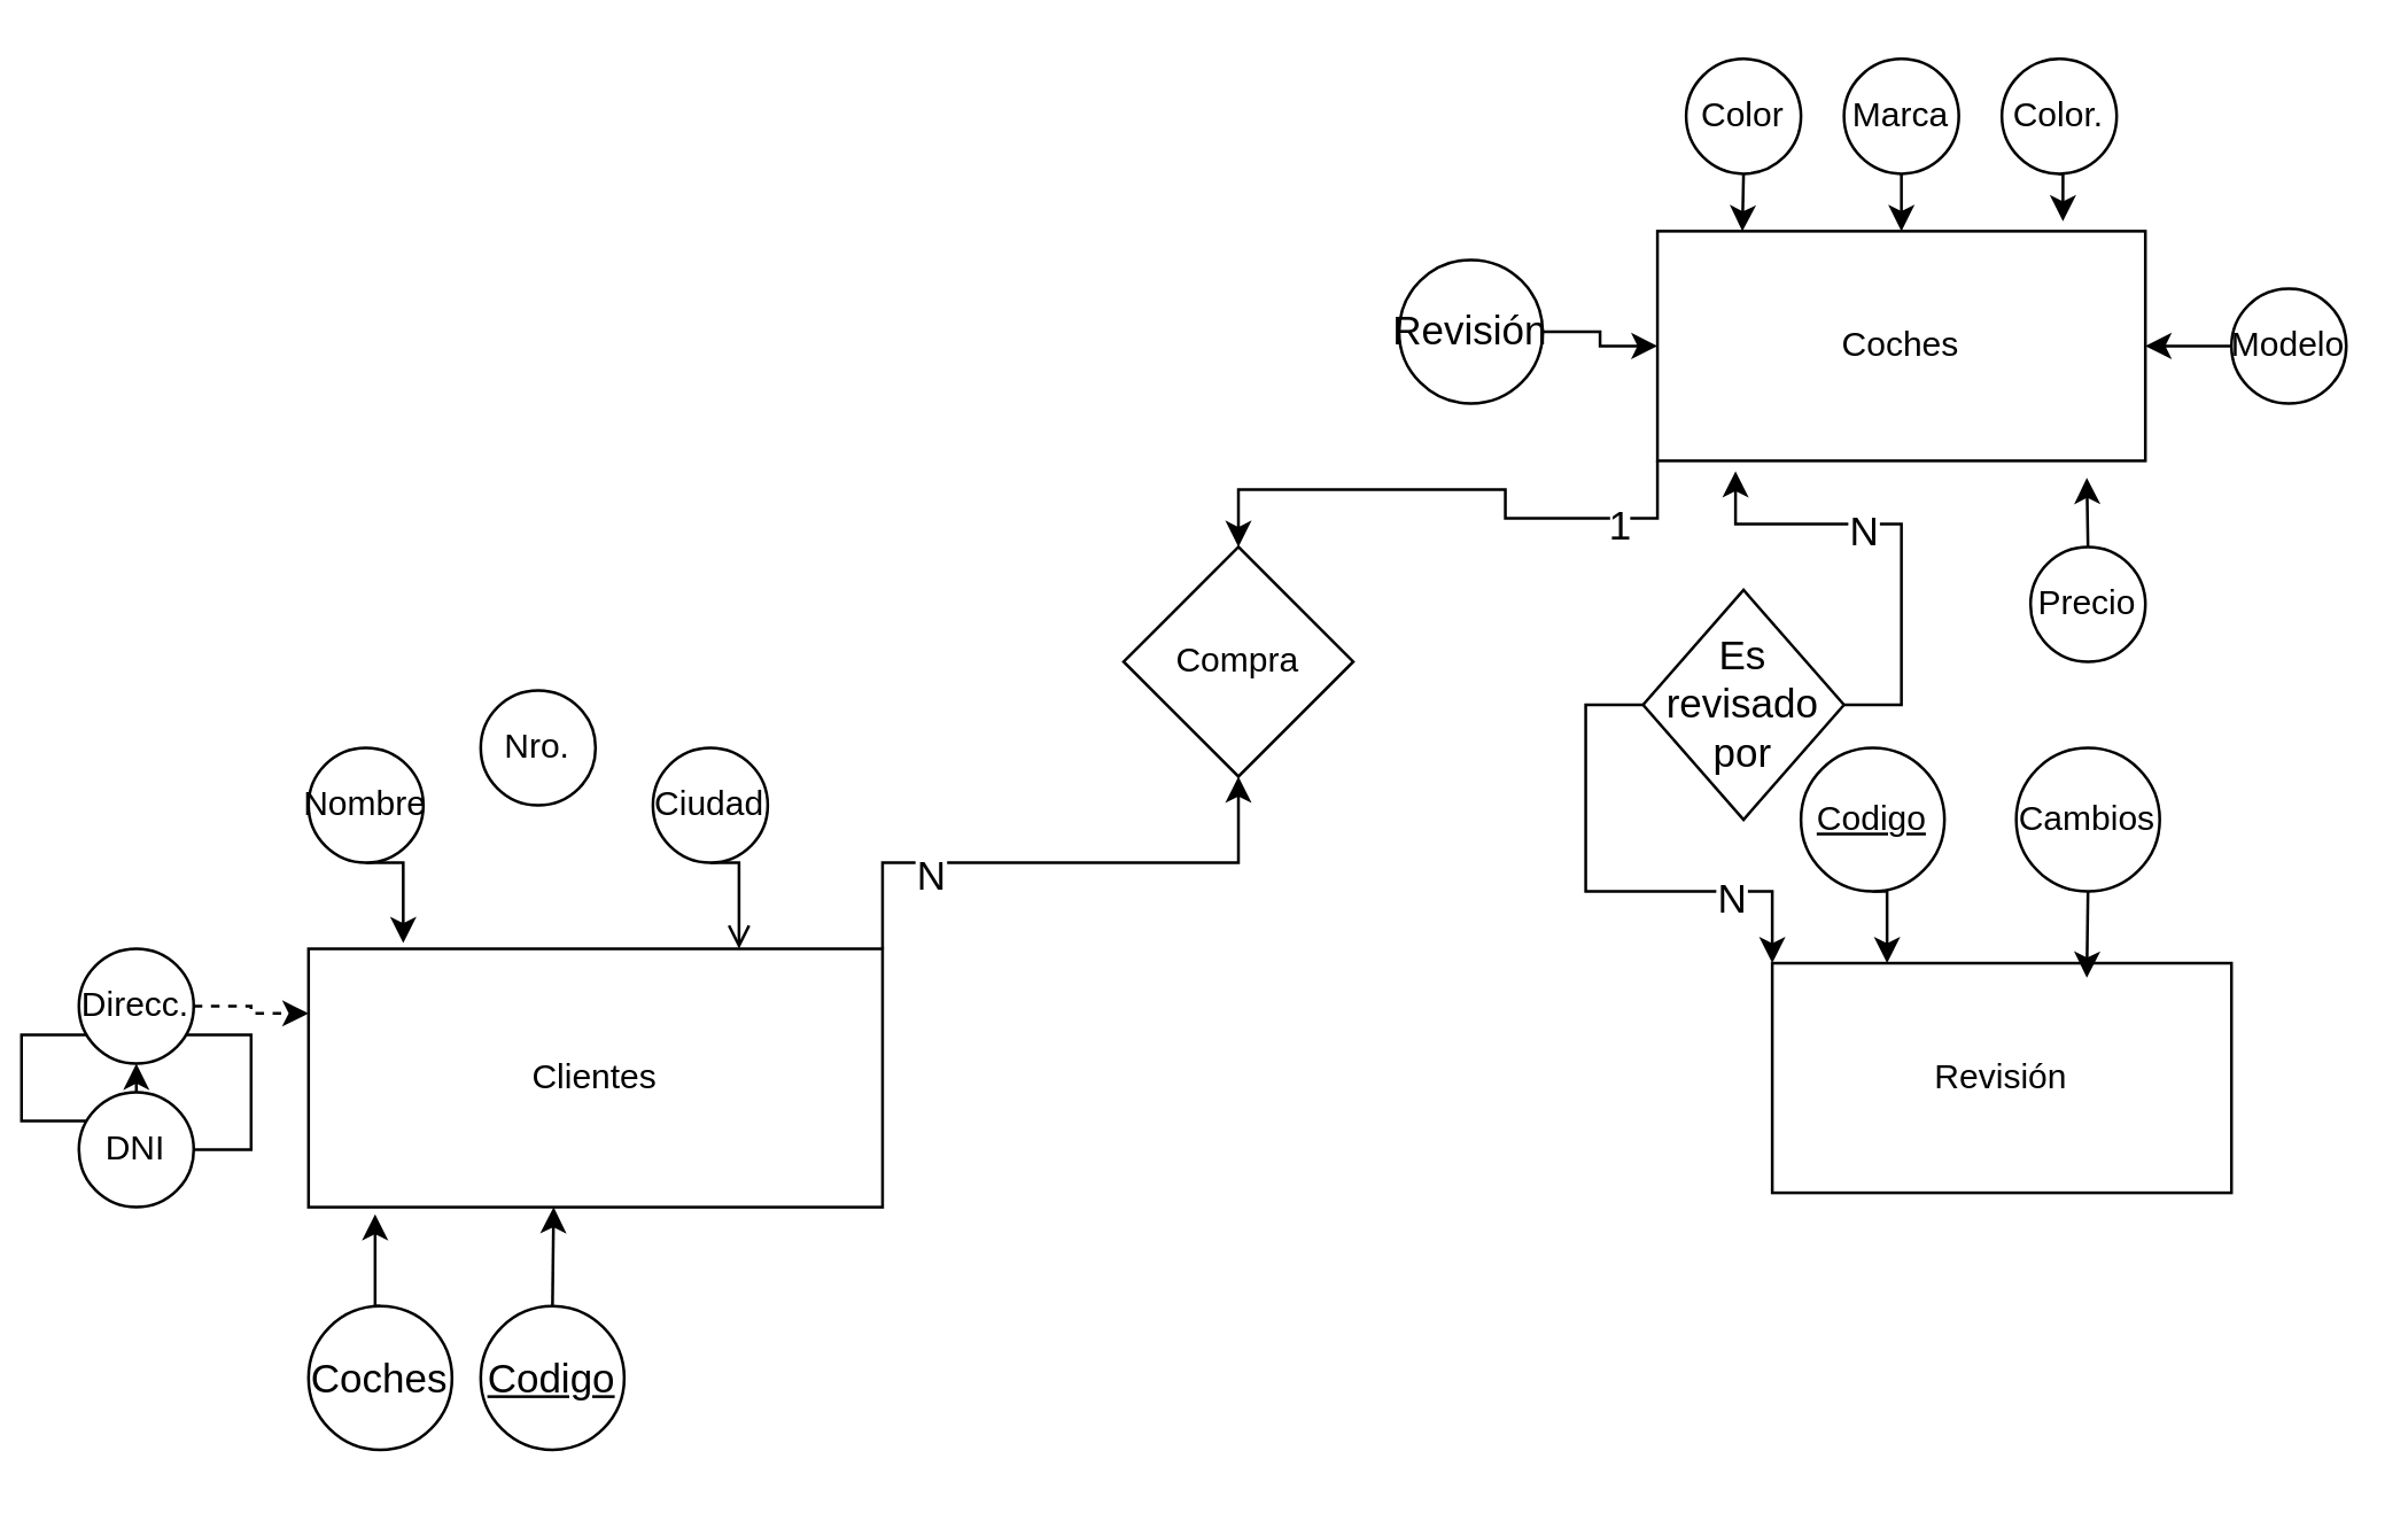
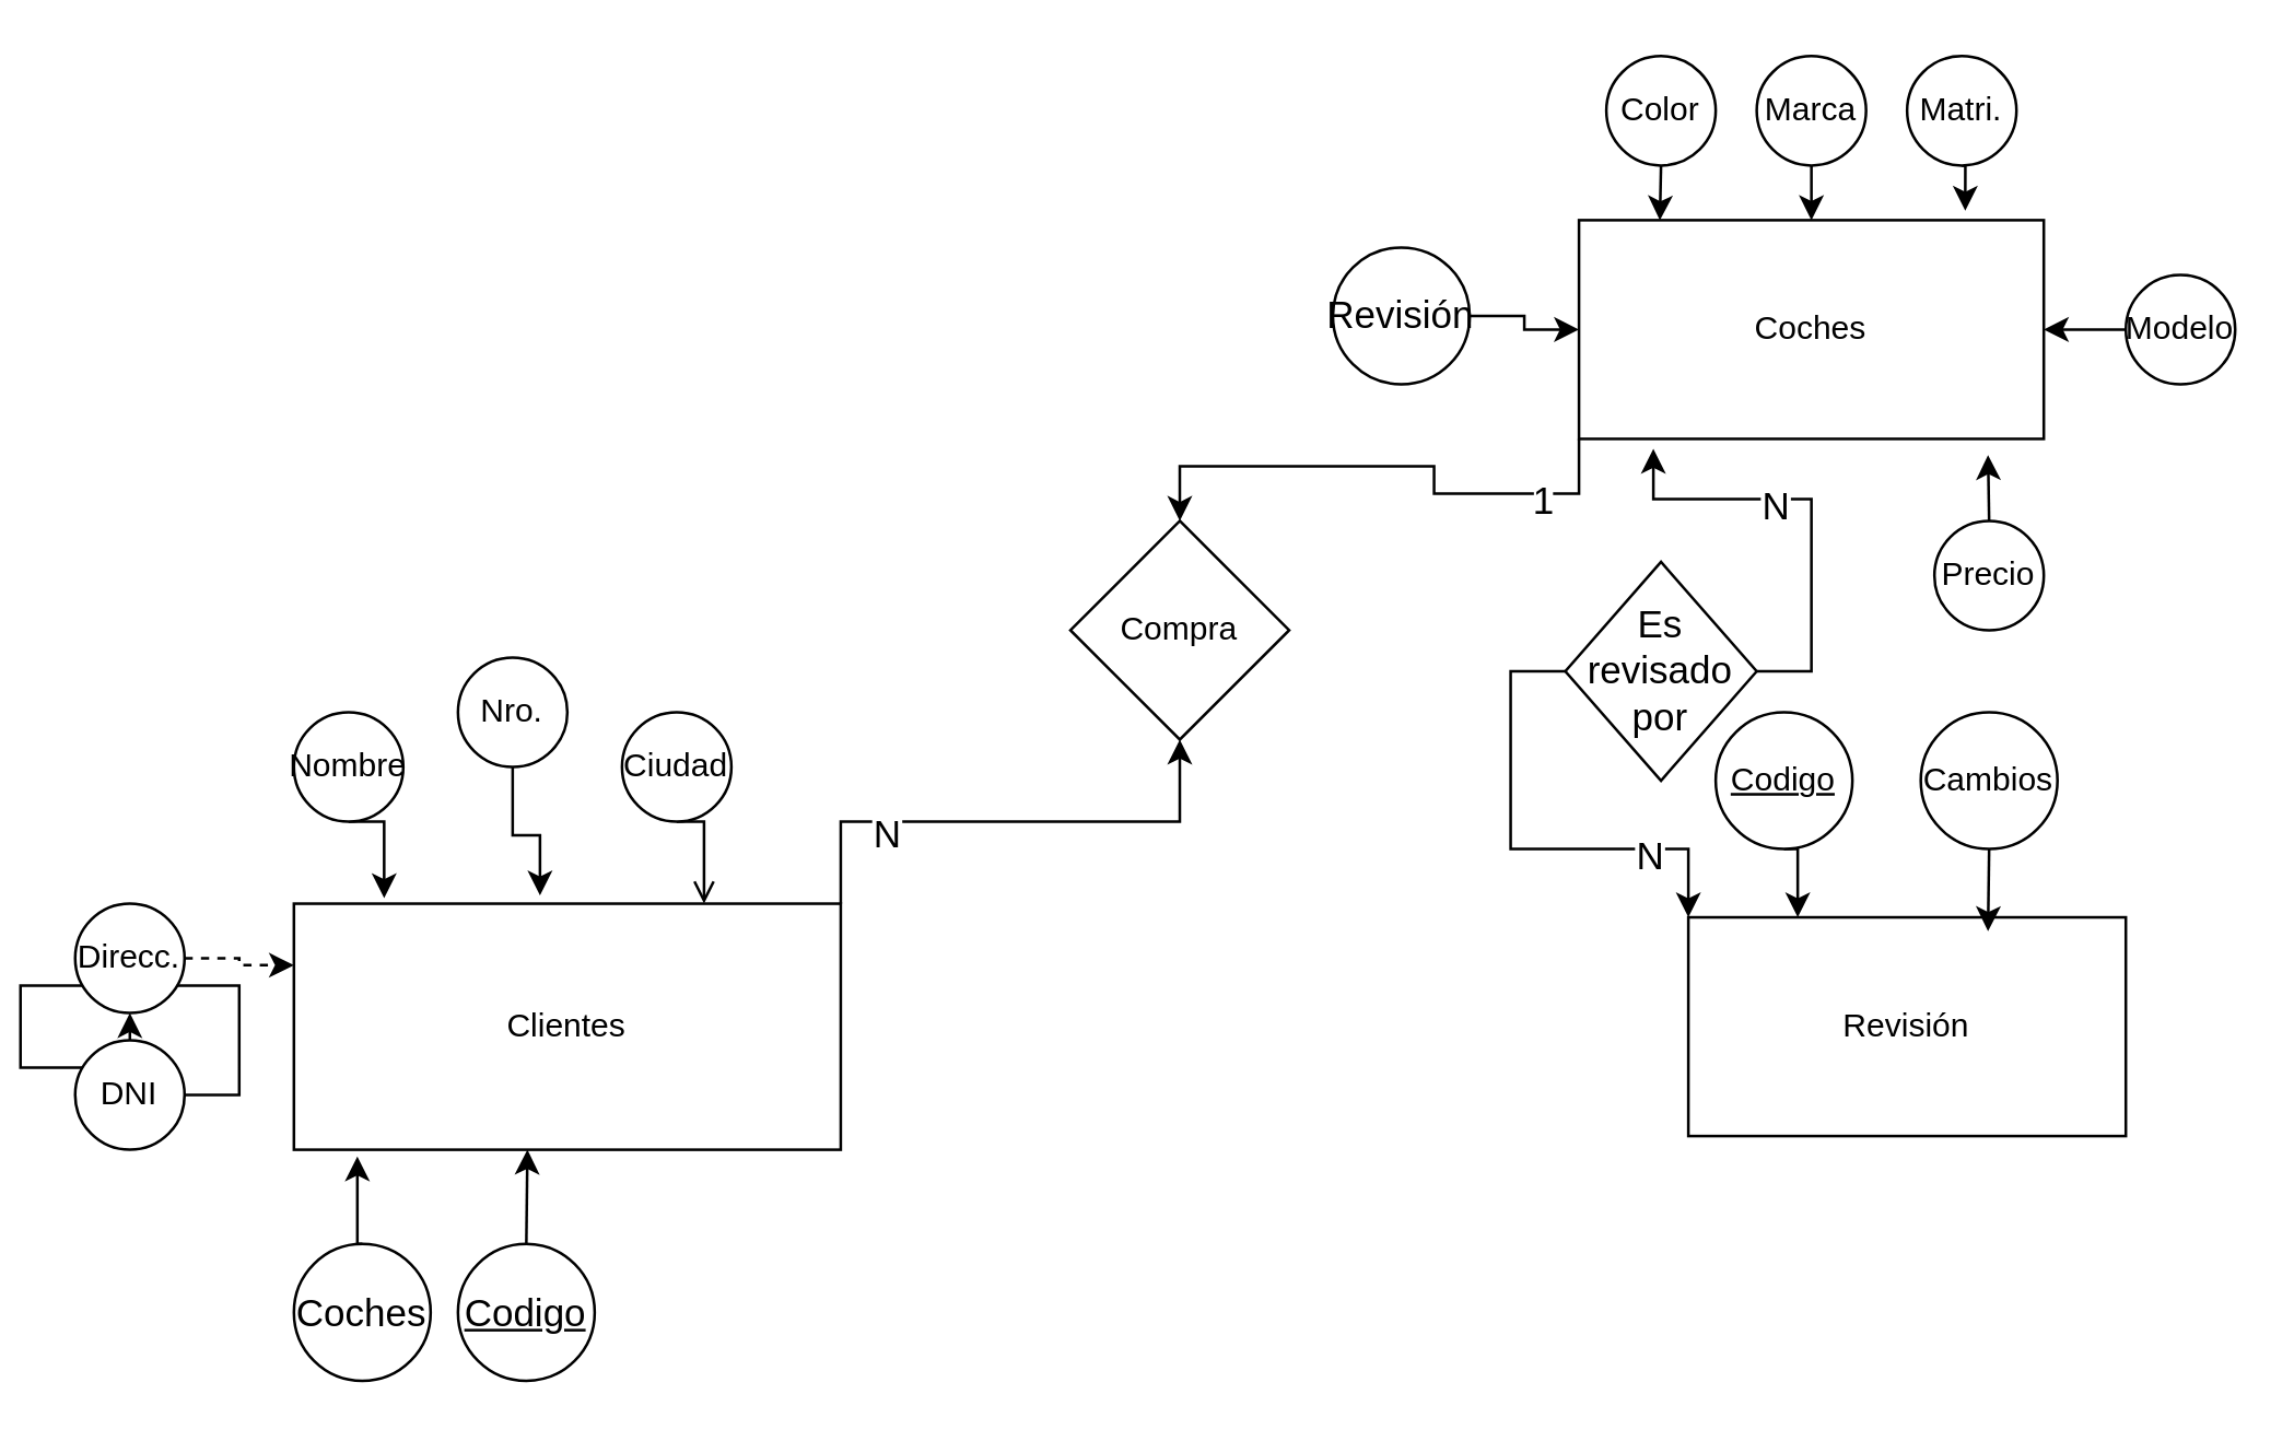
  <mxCell id="0" />
  <mxCell id="1" parent="0" />
  <mxCell id="2" style="edgeStyle=orthogonalEdgeStyle;rounded=0;orthogonalLoop=1;jettySize=auto;html=1;exitX=0;exitY=1;exitDx=0;exitDy=0;entryX=0.5;entryY=0;entryDx=0;entryDy=0;fontSize=14;" edge="1" parent="1" source="4" target="33"><mxGeometry relative="1" as="geometry" /></mxCell>
  <mxCell id="3" value="1" style="edgeLabel;html=1;align=center;verticalAlign=middle;resizable=0;points=[];fontSize=14;" vertex="1" connectable="0" parent="2"><mxGeometry x="-0.653" y="2" relative="1" as="geometry"><mxPoint as="offset" /></mxGeometry></mxCell>
  <mxCell id="4" value="Coches" style="rounded=0;whiteSpace=wrap;html=1;" vertex="1" parent="1"><mxGeometry x="570" y="80" width="170" height="80" as="geometry" /></mxCell>
  <mxCell id="5" style="edgeStyle=orthogonalEdgeStyle;rounded=0;orthogonalLoop=1;jettySize=auto;html=1;exitX=1;exitY=0;exitDx=0;exitDy=0;entryX=0.5;entryY=1;entryDx=0;entryDy=0;fontSize=14;" edge="1" parent="1" source="7" target="33"><mxGeometry relative="1" as="geometry" /></mxCell>
  <mxCell id="6" value="N" style="edgeLabel;html=1;align=center;verticalAlign=middle;resizable=0;points=[];fontSize=14;" vertex="1" connectable="0" parent="5"><mxGeometry x="-0.5" y="-4" relative="1" as="geometry"><mxPoint as="offset" /></mxGeometry></mxCell>
  <mxCell id="7" value="Clientes" style="rounded=0;whiteSpace=wrap;html=1;" vertex="1" parent="1"><mxGeometry x="100" y="330" width="200" height="90" as="geometry" /></mxCell>
  <mxCell id="8" value="Revisión" style="rounded=0;whiteSpace=wrap;html=1;" vertex="1" parent="1"><mxGeometry x="610" y="335" width="160" height="80" as="geometry" /></mxCell>
  <mxCell id="9" style="edgeStyle=orthogonalEdgeStyle;rounded=0;orthogonalLoop=1;jettySize=auto;html=1;exitX=1;exitY=0.5;exitDx=0;exitDy=0;" edge="1" parent="1" source="10" target="12"><mxGeometry relative="1" as="geometry" /></mxCell>
  <mxCell id="10" value="DNI" style="ellipse;whiteSpace=wrap;html=1;aspect=fixed;" vertex="1" parent="1"><mxGeometry x="20" y="380" width="40" height="40" as="geometry" /></mxCell>
  <mxCell id="11" style="edgeStyle=orthogonalEdgeStyle;rounded=0;orthogonalLoop=1;jettySize=auto;html=1;exitX=1;exitY=0.5;exitDx=0;exitDy=0;entryX=0;entryY=0.25;entryDx=0;entryDy=0;dashed=1;" edge="1" parent="1" source="12" target="7"><mxGeometry relative="1" as="geometry" /></mxCell>
  <mxCell id="12" value="Direcc." style="ellipse;whiteSpace=wrap;html=1;aspect=fixed;" vertex="1" parent="1"><mxGeometry x="20" y="330" width="40" height="40" as="geometry" /></mxCell>
  <mxCell id="13" style="edgeStyle=orthogonalEdgeStyle;rounded=0;orthogonalLoop=1;jettySize=auto;html=1;exitX=0.5;exitY=1;exitDx=0;exitDy=0;entryX=0.75;entryY=0;entryDx=0;entryDy=0;endArrow=open;" edge="1" parent="1" source="14" target="7"><mxGeometry relative="1" as="geometry" /></mxCell>
  <mxCell id="14" value="Ciudad" style="ellipse;whiteSpace=wrap;html=1;aspect=fixed;" vertex="1" parent="1"><mxGeometry x="220" y="260" width="40" height="40" as="geometry" /></mxCell>
+ <mxCell id="15" style="edgeStyle=orthogonalEdgeStyle;rounded=0;orthogonalLoop=1;jettySize=auto;html=1;exitX=0.5;exitY=1;exitDx=0;exitDy=0;entryX=0.45;entryY=-0.033;entryDx=0;entryDy=0;entryPerimeter=0;" edge="1" parent="1" source="16" target="7"><mxGeometry relative="1" as="geometry" /></mxCell>
  <mxCell id="16" value="Nro." style="ellipse;whiteSpace=wrap;html=1;aspect=fixed;" vertex="1" parent="1"><mxGeometry x="160" y="240" width="40" height="40" as="geometry" /></mxCell>
  <mxCell id="17" style="edgeStyle=orthogonalEdgeStyle;rounded=0;orthogonalLoop=1;jettySize=auto;html=1;exitX=0.5;exitY=1;exitDx=0;exitDy=0;entryX=0.165;entryY=-0.022;entryDx=0;entryDy=0;entryPerimeter=0;" edge="1" parent="1" source="18" target="7"><mxGeometry relative="1" as="geometry" /></mxCell>
  <mxCell id="18" value="Nombre" style="ellipse;whiteSpace=wrap;html=1;aspect=fixed;" vertex="1" parent="1"><mxGeometry x="100" y="260" width="40" height="40" as="geometry" /></mxCell>
  <mxCell id="19" style="edgeStyle=orthogonalEdgeStyle;rounded=0;orthogonalLoop=1;jettySize=auto;html=1;exitX=0.5;exitY=1;exitDx=0;exitDy=0;entryX=0.174;entryY=0.001;entryDx=0;entryDy=0;entryPerimeter=0;" edge="1" parent="1" source="20" target="4"><mxGeometry relative="1" as="geometry" /></mxCell>
  <mxCell id="20" value="Color" style="ellipse;whiteSpace=wrap;html=1;aspect=fixed;" vertex="1" parent="1"><mxGeometry x="580" y="20" width="40" height="40" as="geometry" /></mxCell>
  <mxCell id="21" style="edgeStyle=orthogonalEdgeStyle;rounded=0;orthogonalLoop=1;jettySize=auto;html=1;exitX=0.5;exitY=1;exitDx=0;exitDy=0;entryX=0.5;entryY=0;entryDx=0;entryDy=0;" edge="1" parent="1" source="22" target="4"><mxGeometry relative="1" as="geometry" /></mxCell>
  <mxCell id="22" value="Marca" style="ellipse;whiteSpace=wrap;html=1;aspect=fixed;" vertex="1" parent="1"><mxGeometry x="635" y="20" width="40" height="40" as="geometry" /></mxCell>
  <mxCell id="23" style="edgeStyle=orthogonalEdgeStyle;rounded=0;orthogonalLoop=1;jettySize=auto;html=1;exitX=0.5;exitY=1;exitDx=0;exitDy=0;entryX=0.831;entryY=-0.043;entryDx=0;entryDy=0;entryPerimeter=0;" edge="1" parent="1" source="24" target="4"><mxGeometry relative="1" as="geometry" /></mxCell>
- <mxCell id="24" value="Color." style="ellipse;whiteSpace=wrap;html=1;aspect=fixed;" vertex="1" parent="1"><mxGeometry x="690" y="20" width="40" height="40" as="geometry" /></mxCell>
+ <mxCell id="24" value="Matri." style="ellipse;whiteSpace=wrap;html=1;aspect=fixed;" vertex="1" parent="1"><mxGeometry x="690" y="20" width="40" height="40" as="geometry" /></mxCell>
  <mxCell id="25" style="edgeStyle=orthogonalEdgeStyle;rounded=0;orthogonalLoop=1;jettySize=auto;html=1;exitX=0.5;exitY=0;exitDx=0;exitDy=0;entryX=0.88;entryY=1.074;entryDx=0;entryDy=0;entryPerimeter=0;" edge="1" parent="1" source="26" target="4"><mxGeometry relative="1" as="geometry" /></mxCell>
  <mxCell id="26" value="Precio" style="ellipse;whiteSpace=wrap;html=1;aspect=fixed;" vertex="1" parent="1"><mxGeometry x="700" y="190" width="40" height="40" as="geometry" /></mxCell>
  <mxCell id="27" style="edgeStyle=orthogonalEdgeStyle;rounded=0;orthogonalLoop=1;jettySize=auto;html=1;exitX=0;exitY=0.5;exitDx=0;exitDy=0;entryX=1;entryY=0.5;entryDx=0;entryDy=0;" edge="1" parent="1" source="28" target="4"><mxGeometry relative="1" as="geometry" /></mxCell>
  <mxCell id="28" value="Modelo" style="ellipse;whiteSpace=wrap;html=1;aspect=fixed;" vertex="1" parent="1"><mxGeometry x="770" y="100" width="40" height="40" as="geometry" /></mxCell>
  <mxCell id="29" style="edgeStyle=orthogonalEdgeStyle;rounded=0;orthogonalLoop=1;jettySize=auto;html=1;exitX=0.5;exitY=1;exitDx=0;exitDy=0;entryX=0.685;entryY=0.063;entryDx=0;entryDy=0;entryPerimeter=0;" edge="1" parent="1" source="30" target="8"><mxGeometry relative="1" as="geometry" /></mxCell>
  <mxCell id="30" value="Cambios" style="ellipse;whiteSpace=wrap;html=1;aspect=fixed;" vertex="1" parent="1"><mxGeometry x="695" y="260" width="50" height="50" as="geometry" /></mxCell>
  <mxCell id="31" style="edgeStyle=orthogonalEdgeStyle;rounded=0;orthogonalLoop=1;jettySize=auto;html=1;exitX=0.5;exitY=1;exitDx=0;exitDy=0;entryX=0.25;entryY=0;entryDx=0;entryDy=0;" edge="1" parent="1" source="32" target="8"><mxGeometry relative="1" as="geometry" /></mxCell>
  <mxCell id="32" value="&lt;u&gt;Codigo&lt;/u&gt;" style="ellipse;whiteSpace=wrap;html=1;aspect=fixed;" vertex="1" parent="1"><mxGeometry x="620" y="260" width="50" height="50" as="geometry" /></mxCell>
  <mxCell id="33" value="Compra" style="rhombus;whiteSpace=wrap;html=1;" vertex="1" parent="1"><mxGeometry x="384" y="190" width="80" height="80" as="geometry" /></mxCell>
  <mxCell id="34" style="edgeStyle=orthogonalEdgeStyle;rounded=0;orthogonalLoop=1;jettySize=auto;html=1;exitX=0.5;exitY=0;exitDx=0;exitDy=0;entryX=0.116;entryY=1.027;entryDx=0;entryDy=0;entryPerimeter=0;fontSize=14;" edge="1" parent="1" source="35" target="7"><mxGeometry relative="1" as="geometry" /></mxCell>
  <mxCell id="35" value="Coches" style="ellipse;whiteSpace=wrap;html=1;aspect=fixed;fontSize=14;" vertex="1" parent="1"><mxGeometry x="100" y="454.5" width="50" height="50" as="geometry" /></mxCell>
  <mxCell id="36" style="edgeStyle=orthogonalEdgeStyle;rounded=0;orthogonalLoop=1;jettySize=auto;html=1;exitX=0.5;exitY=0;exitDx=0;exitDy=0;entryX=0.16;entryY=1.045;entryDx=0;entryDy=0;entryPerimeter=0;fontSize=14;" edge="1" parent="1" source="40" target="4"><mxGeometry relative="1" as="geometry"><Array as="points"><mxPoint x="655" y="245" /><mxPoint x="655" y="182" /><mxPoint x="597" y="182" /></Array></mxGeometry></mxCell>
  <mxCell id="37" value="N" style="edgeLabel;html=1;align=center;verticalAlign=middle;resizable=0;points=[];fontSize=14;" vertex="1" connectable="0" parent="36"><mxGeometry x="0.222" y="2" relative="1" as="geometry"><mxPoint as="offset" /></mxGeometry></mxCell>
  <mxCell id="38" style="edgeStyle=orthogonalEdgeStyle;rounded=0;orthogonalLoop=1;jettySize=auto;html=1;exitX=0.5;exitY=1;exitDx=0;exitDy=0;entryX=0;entryY=0;entryDx=0;entryDy=0;fontSize=14;" edge="1" parent="1" source="40" target="8"><mxGeometry relative="1" as="geometry" /></mxCell>
  <mxCell id="39" value="N" style="edgeLabel;html=1;align=center;verticalAlign=middle;resizable=0;points=[];fontSize=14;" vertex="1" connectable="0" parent="38"><mxGeometry x="0.541" y="-2" relative="1" as="geometry"><mxPoint as="offset" /></mxGeometry></mxCell>
  <mxCell id="40" value="Es revisado por" style="rhombus;whiteSpace=wrap;html=1;fontSize=14;direction=south;" vertex="1" parent="1"><mxGeometry x="565" y="205" width="70" height="80" as="geometry" /></mxCell>
  <mxCell id="41" style="edgeStyle=orthogonalEdgeStyle;rounded=0;orthogonalLoop=1;jettySize=auto;html=1;exitX=1;exitY=0.5;exitDx=0;exitDy=0;entryX=0;entryY=0.5;entryDx=0;entryDy=0;fontSize=14;" edge="1" parent="1" source="42" target="4"><mxGeometry relative="1" as="geometry" /></mxCell>
  <mxCell id="42" value="Revisión" style="ellipse;whiteSpace=wrap;html=1;aspect=fixed;fontSize=14;" vertex="1" parent="1"><mxGeometry x="480" y="90" width="50" height="50" as="geometry" /></mxCell>
  <mxCell id="43" style="edgeStyle=orthogonalEdgeStyle;rounded=0;orthogonalLoop=1;jettySize=auto;html=1;exitX=0.5;exitY=0;exitDx=0;exitDy=0;entryX=0.427;entryY=1;entryDx=0;entryDy=0;entryPerimeter=0;fontSize=14;" edge="1" parent="1" source="44" target="7"><mxGeometry relative="1" as="geometry" /></mxCell>
  <mxCell id="44" value="&lt;u&gt;Codigo&lt;/u&gt;" style="ellipse;whiteSpace=wrap;html=1;aspect=fixed;fontSize=14;" vertex="1" parent="1"><mxGeometry x="160" y="454.5" width="50" height="50" as="geometry" /></mxCell>
